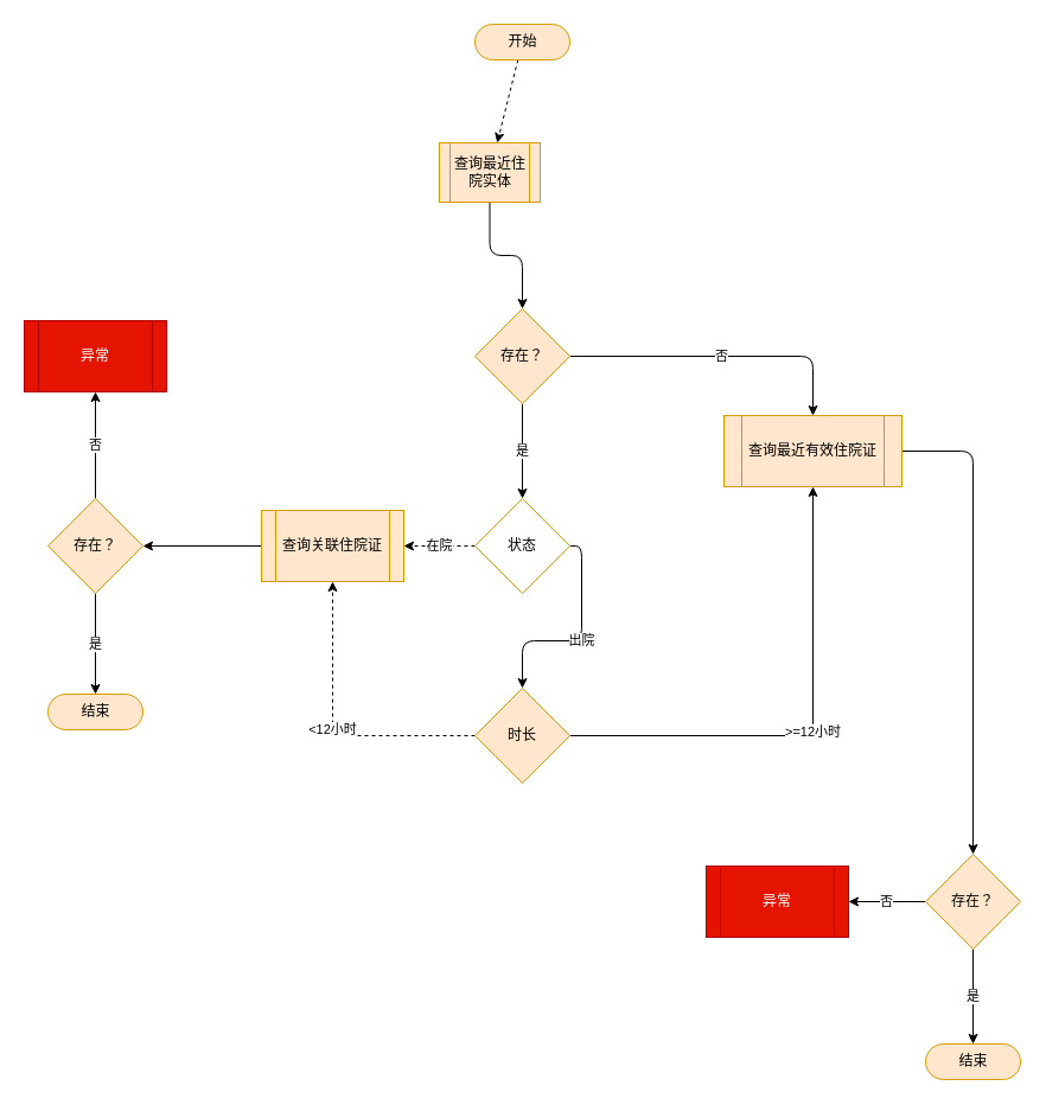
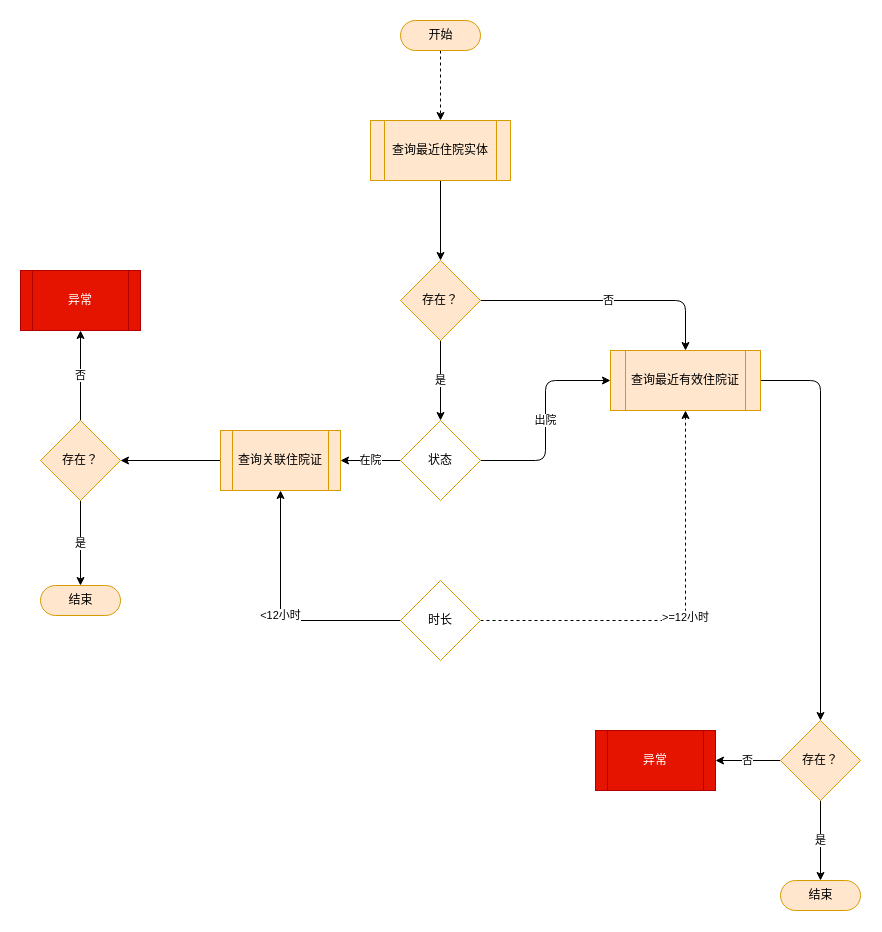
  <mxCell id="0" />
  <mxCell id="1" parent="0" />
  <mxCell id="2" value="" style="edgeStyle=none;html=1;dashed=1;" edge="1" parent="1" source="3" target="5"><mxGeometry relative="1" as="geometry" /></mxCell>
  <mxCell id="3" value="开始" style="html=1;dashed=0;whitespace=wrap;shape=mxgraph.dfd.start;fillColor=#ffe6cc;strokeColor=#d79b00;" vertex="1" parent="1"><mxGeometry x="400" y="20" width="80" height="30" as="geometry" /></mxCell>
  <mxCell id="4" value="" style="edgeStyle=orthogonalEdgeStyle;html=1;entryX=0.5;entryY=0;entryDx=0;entryDy=0;" edge="1" parent="1" source="5" target="28"><mxGeometry relative="1" as="geometry"><mxPoint x="510" y="250" as="targetPoint" /></mxGeometry></mxCell>
- <mxCell id="5" value="查询最近住院实体" style="shape=process;whiteSpace=wrap;html=1;backgroundOutline=1;dashed=0;strokeColor=#d79b00;fillColor=#ffe6cc;" vertex="1" parent="1"><mxGeometry x="370" y="120" width="85" height="50" as="geometry" /></mxCell>
- <mxCell id="6" value="在院" style="edgeStyle=orthogonalEdgeStyle;html=1;dashed=1;" edge="1" parent="1" source="8" target="10"><mxGeometry relative="1" as="geometry" /></mxCell>
- <mxCell id="7" value="出院" style="edgeStyle=orthogonalEdgeStyle;html=1;exitX=1;exitY=0.5;exitDx=0;exitDy=0;" edge="1" parent="1" source="8" target="18"><mxGeometry relative="1" as="geometry" /></mxCell>
+ <mxCell id="5" value="查询最近住院实体" style="shape=process;whiteSpace=wrap;html=1;backgroundOutline=1;dashed=0;strokeColor=#d79b00;fillColor=#ffe6cc;" vertex="1" parent="1"><mxGeometry x="370" y="120" width="140" height="60" as="geometry" /></mxCell>
+ <mxCell id="6" value="在院" style="edgeStyle=orthogonalEdgeStyle;html=1;" edge="1" parent="1" source="8" target="10"><mxGeometry relative="1" as="geometry" /></mxCell>
+ <mxCell id="7" value="出院" style="edgeStyle=orthogonalEdgeStyle;html=1;exitX=1;exitY=0.5;exitDx=0;exitDy=0;entryX=0;entryY=0.5;entryDx=0;entryDy=0;" edge="1" parent="1" source="8" target="20"><mxGeometry relative="1" as="geometry" /></mxCell>
  <mxCell id="8" value="状态" style="rhombus;whiteSpace=wrap;html=1;dashed=0;strokeColor=#d79b00;fillColor=#ffffff;" vertex="1" parent="1"><mxGeometry x="400" y="420" width="80" height="80" as="geometry" /></mxCell>
  <mxCell id="9" value="" style="edgeStyle=orthogonalEdgeStyle;html=1;" edge="1" parent="1" source="10" target="13"><mxGeometry relative="1" as="geometry" /></mxCell>
  <mxCell id="10" value="查询关联住院证" style="shape=process;whiteSpace=wrap;html=1;backgroundOutline=1;dashed=0;strokeColor=#d79b00;fillColor=#ffe6cc;" vertex="1" parent="1"><mxGeometry x="220" y="430" width="120" height="60" as="geometry" /></mxCell>
  <mxCell id="11" value="否" style="edgeStyle=orthogonalEdgeStyle;html=1;" edge="1" parent="1" source="13" target="14"><mxGeometry relative="1" as="geometry" /></mxCell>
  <mxCell id="12" value="是" style="edgeStyle=orthogonalEdgeStyle;html=1;" edge="1" parent="1" source="13" target="15"><mxGeometry relative="1" as="geometry" /></mxCell>
  <mxCell id="13" value="存在？" style="rhombus;whiteSpace=wrap;html=1;dashed=0;strokeColor=#d79b00;fillColor=#ffe6cc;" vertex="1" parent="1"><mxGeometry x="40" y="420" width="80" height="80" as="geometry" /></mxCell>
  <mxCell id="14" value="异常" style="shape=process;whiteSpace=wrap;html=1;backgroundOutline=1;dashed=0;strokeColor=#B20000;fillColor=#e51400;fontColor=#ffffff;" vertex="1" parent="1"><mxGeometry x="20" y="270" width="120" height="60" as="geometry" /></mxCell>
  <mxCell id="15" value="结束" style="html=1;dashed=0;whitespace=wrap;shape=mxgraph.dfd.start;fillColor=#ffe6cc;strokeColor=#d79b00;" vertex="1" parent="1"><mxGeometry x="40" y="585" width="80" height="30" as="geometry" /></mxCell>
- <mxCell id="16" value="&amp;lt;12小时" style="edgeStyle=orthogonalEdgeStyle;html=1;exitX=0;exitY=0.5;exitDx=0;exitDy=0;entryX=0.5;entryY=1;entryDx=0;entryDy=0;dashed=1;" edge="1" parent="1" source="18" target="10"><mxGeometry relative="1" as="geometry" /></mxCell>
- <mxCell id="17" value="&amp;gt;=12小时" style="edgeStyle=orthogonalEdgeStyle;html=1;entryX=0.5;entryY=1;entryDx=0;entryDy=0;" edge="1" parent="1" source="18" target="20"><mxGeometry relative="1" as="geometry" /></mxCell>
- <mxCell id="18" value="时长" style="rhombus;whiteSpace=wrap;html=1;dashed=0;strokeColor=#d79b00;fillColor=#ffe6cc;" vertex="1" parent="1"><mxGeometry x="400" y="580" width="80" height="80" as="geometry" /></mxCell>
+ <mxCell id="16" value="&amp;lt;12小时" style="edgeStyle=orthogonalEdgeStyle;html=1;exitX=0;exitY=0.5;exitDx=0;exitDy=0;entryX=0.5;entryY=1;entryDx=0;entryDy=0;" edge="1" parent="1" source="18" target="10"><mxGeometry relative="1" as="geometry" /></mxCell>
+ <mxCell id="17" value="&amp;gt;=12小时" style="edgeStyle=orthogonalEdgeStyle;html=1;entryX=0.5;entryY=1;entryDx=0;entryDy=0;dashed=1;" edge="1" parent="1" source="18" target="20"><mxGeometry relative="1" as="geometry" /></mxCell>
+ <mxCell id="18" value="时长" style="rhombus;whiteSpace=wrap;html=1;dashed=0;strokeColor=#d79b00;fillColor=#ffffff;" vertex="1" parent="1"><mxGeometry x="400" y="580" width="80" height="80" as="geometry" /></mxCell>
  <mxCell id="19" value="" style="edgeStyle=orthogonalEdgeStyle;html=1;exitX=1;exitY=0.5;exitDx=0;exitDy=0;" edge="1" parent="1" source="20" target="23"><mxGeometry relative="1" as="geometry"><mxPoint x="780" y="630" as="sourcePoint" /></mxGeometry></mxCell>
  <mxCell id="20" value="查询最近有效住院证" style="shape=process;whiteSpace=wrap;html=1;backgroundOutline=1;dashed=0;strokeColor=#d79b00;fillColor=#ffe6cc;" vertex="1" parent="1"><mxGeometry x="610" y="350" width="150" height="60" as="geometry" /></mxCell>
  <mxCell id="21" value="否" style="edgeStyle=orthogonalEdgeStyle;html=1;" edge="1" parent="1" source="23" target="24"><mxGeometry relative="1" as="geometry" /></mxCell>
  <mxCell id="22" value="是" style="edgeStyle=orthogonalEdgeStyle;html=1;" edge="1" parent="1" source="23" target="25"><mxGeometry relative="1" as="geometry" /></mxCell>
  <mxCell id="23" value="存在？" style="rhombus;whiteSpace=wrap;html=1;dashed=0;strokeColor=#d79b00;fillColor=#ffe6cc;" vertex="1" parent="1"><mxGeometry x="780" y="720" width="80" height="80" as="geometry" /></mxCell>
  <mxCell id="24" value="异常" style="shape=process;whiteSpace=wrap;html=1;backgroundOutline=1;dashed=0;strokeColor=#B20000;fillColor=#e51400;fontColor=#ffffff;" vertex="1" parent="1"><mxGeometry x="595" y="730" width="120" height="60" as="geometry" /></mxCell>
  <mxCell id="25" value="结束" style="html=1;dashed=0;whitespace=wrap;shape=mxgraph.dfd.start;fillColor=#ffe6cc;strokeColor=#d79b00;" vertex="1" parent="1"><mxGeometry x="780" y="880" width="80" height="30" as="geometry" /></mxCell>
  <mxCell id="26" value="是" style="edgeStyle=orthogonalEdgeStyle;html=1;exitX=0.5;exitY=1;exitDx=0;exitDy=0;" edge="1" parent="1" source="28" target="8"><mxGeometry relative="1" as="geometry"><mxPoint x="490" y="370" as="sourcePoint" /></mxGeometry></mxCell>
  <mxCell id="27" value="否" style="edgeStyle=orthogonalEdgeStyle;html=1;exitX=1;exitY=0.5;exitDx=0;exitDy=0;entryX=0.5;entryY=0;entryDx=0;entryDy=0;" edge="1" parent="1" source="28" target="20"><mxGeometry relative="1" as="geometry" /></mxCell>
  <mxCell id="28" value="存在？" style="rhombus;whiteSpace=wrap;html=1;dashed=0;strokeColor=#d79b00;fillColor=#ffe6cc;" vertex="1" parent="1"><mxGeometry x="400" y="260" width="80" height="80" as="geometry" /></mxCell>
